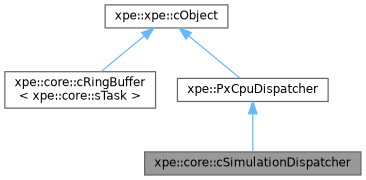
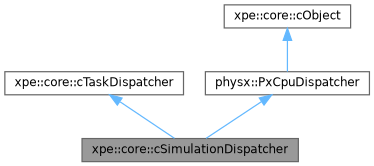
  digraph {
    node [color=gray40 fillcolor=white fontname=Helvetica fontsize=10 shape=box style=filled]
    edge [color=steelblue1 dir=back fontname=Helvetica fontsize=10 labelfontname=Helvetica labelfontsize=10 style=solid]
    n1 [fillcolor=grey60 fontcolor=black height=0.2 label="xpe::core::cSimulationDispatcher" width=0.4]
-   n3 [height=0.2 label="xpe::xpe::cObject" width=0.4]
-   n4 [height=0.2 label="xpe::core::cRingBuffer\l\< xpe::core::sTask \>" width=0.4]
-   n5 [height=0.2 label="xpe::PxCpuDispatcher" width=0.4]
-   n3 -> n4
+   n2 [height=0.2 label="xpe::core::cTaskDispatcher" width=0.4]
+   n3 [height=0.2 label="xpe::core::cObject" width=0.4]
+   n5 [height=0.2 label="physx::PxCpuDispatcher" width=0.4]
+   n2 -> n1
    n3 -> n5
    n5 -> n1
  }
